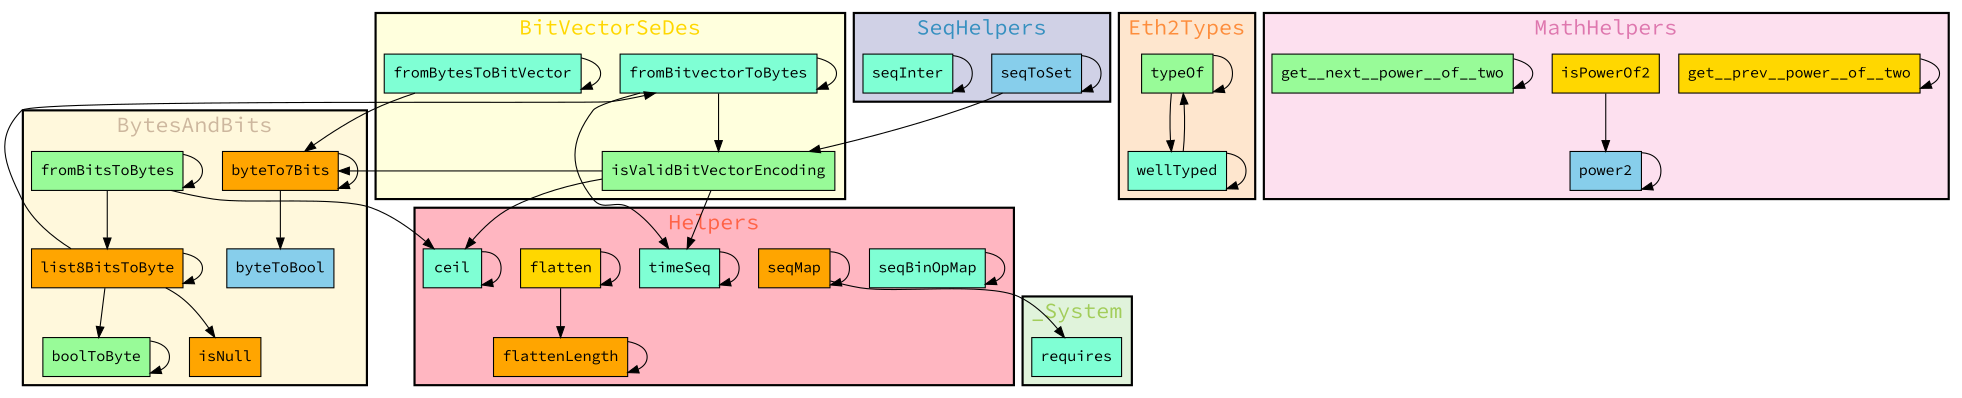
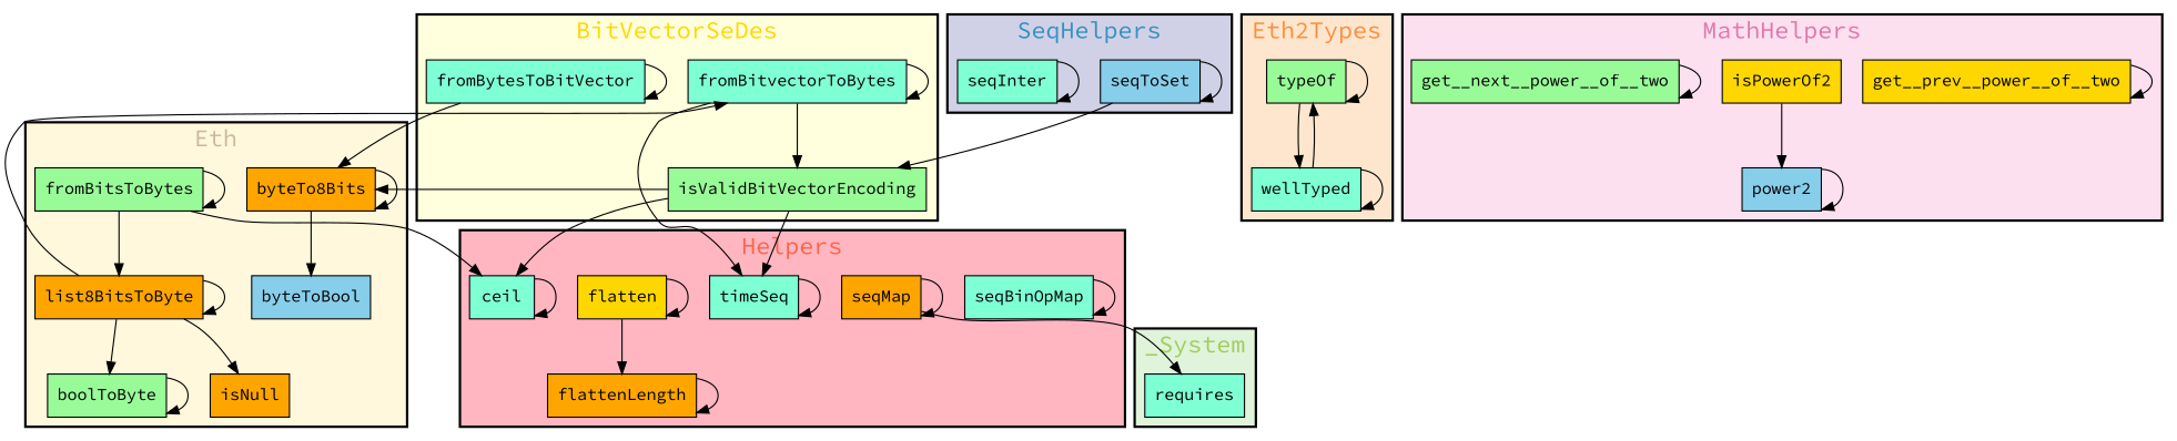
  digraph {
    fontname="Source Code Pro"
    node [fillcolor=aquamarine fontname="Source Code Pro" shape=rectangle style=filled]
    edge [fontname="Source Code Pro"]
    seqToSet [fillcolor=skyblue]
    seqInter
-   byteTo8Bits [fillcolor=orange label=byteTo7Bits]
+   byteTo8Bits [fillcolor=orange]
    fromBitsToBytes [fillcolor=palegreen]
    boolToByte [fillcolor=palegreen]
    byteToBool [fillcolor=skyblue]
    list8BitsToByte [fillcolor=orange]
    isNull [fillcolor=orange]
    typeOf [fillcolor=palegreen]
    wellTyped
    get__prev__power__of__two [fillcolor=gold]
    isPowerOf2 [fillcolor=gold]
    power2 [fillcolor=skyblue]
    get__next__power__of__two [fillcolor=palegreen]
    seqBinOpMap
    seqMap [fillcolor=orange]
    timeSeq
    flatten [fillcolor=gold]
    ceil
    flattenLength [fillcolor=orange]
    isValidBitVectorEncoding [fillcolor=palegreen]
    fromBytesToBitVector
    fromBitvectorToBytes
    requires
    subgraph cluster_1 {
      fillcolor="#d0d1e6"
      fontcolor="#3690c0"
      fontsize=20.0
      label=SeqHelpers
      penwidth=2
      style=filled
      seqToSet
      seqInter
    }
    subgraph cluster_2 {
      fillcolor=cornsilk
      fontcolor=bisque3
      fontsize=20.0
-     label=BytesAndBits
+     label=Eth
      penwidth=2
      style=filled
      byteTo8Bits
      fromBitsToBytes
      boolToByte
      byteToBool
      list8BitsToByte
      isNull
    }
    subgraph cluster_3 {
      fillcolor="#fee6ce"
      fontcolor="#fd8d3c"
      fontsize=20.0
      label=Eth2Types
      penwidth=2
      style=filled
      typeOf
      wellTyped
    }
    subgraph cluster_4 {
      fillcolor="#fde0ef"
      fontcolor="#de77ae"
      fontsize=20.0
      label=MathHelpers
      penwidth=2
      style=filled
      get__prev__power__of__two
      isPowerOf2
      power2
      get__next__power__of__two
    }
    subgraph cluster_5 {
      fillcolor=lightpink
      fontcolor=tomato
      fontsize=20.0
      label=Helpers
      penwidth=2
      style=filled
      seqBinOpMap
      seqMap
      timeSeq
      flatten
      ceil
      flattenLength
    }
    subgraph cluster_6 {
      fillcolor="#ffffdd"
      fontcolor=gold
      fontsize=20.0
      label=BitVectorSeDes
      penwidth=2
      style=filled
      isValidBitVectorEncoding
      fromBytesToBitVector
      fromBitvectorToBytes
    }
    subgraph cluster_7 {
      fillcolor="#e0f3db"
      fontcolor=darkolivegreen3
      fontsize=20.0
      label=_System
      penwidth=2
      style=filled
      requires
    }
    seqToSet -> seqToSet
    seqToSet -> isValidBitVectorEncoding
    seqInter -> seqInter
    byteTo8Bits -> byteTo8Bits
    byteTo8Bits -> byteToBool
    fromBitsToBytes -> fromBitsToBytes
    fromBitsToBytes -> list8BitsToByte
    fromBitsToBytes -> ceil
    boolToByte -> boolToByte
    list8BitsToByte -> boolToByte
    list8BitsToByte -> list8BitsToByte
    list8BitsToByte -> isNull
    list8BitsToByte -> fromBitvectorToBytes
    typeOf -> typeOf
    typeOf -> wellTyped
    wellTyped -> typeOf
    wellTyped -> wellTyped
    get__prev__power__of__two -> get__prev__power__of__two
    isPowerOf2 -> power2
    power2 -> power2
    get__next__power__of__two -> get__next__power__of__two
    seqBinOpMap -> seqBinOpMap
    seqMap -> seqMap
    seqMap -> requires
    timeSeq -> timeSeq
    flatten -> flatten
    flatten -> flattenLength
    ceil -> ceil
    flattenLength -> flattenLength
    isValidBitVectorEncoding -> byteTo8Bits
    isValidBitVectorEncoding -> timeSeq
    isValidBitVectorEncoding -> ceil
    fromBytesToBitVector -> byteTo8Bits
    fromBytesToBitVector -> fromBytesToBitVector
    fromBitvectorToBytes -> timeSeq
    fromBitvectorToBytes -> isValidBitVectorEncoding
    fromBitvectorToBytes -> fromBitvectorToBytes
  }
